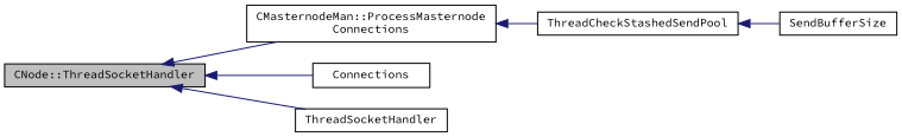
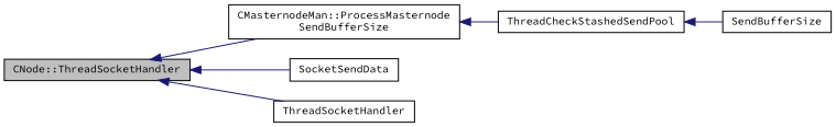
  digraph {
    fontname="Source Code Pro"
    rankdir=LR
    node [color=black fillcolor=white fontname="Source Code Pro" fontsize=10 shape=record style=filled]
    edge [color=midnightblue dir=back fontname="Source Code Pro" fontsize=10 labelfontname=Helvetica labelfontsize=10 style=solid]
    n1 [fillcolor=grey75 fontcolor=black height=0.2 label="CNode::ThreadSocketHandler" width=0.4]
-   n2 [height=0.2 label="CMasternodeMan::ProcessMasternode\lConnections" width=0.4]
-   n3 [height=0.2 label=Connections width=0.4]
+   n2 [height=0.2 label="CMasternodeMan::ProcessMasternode\lSendBufferSize" width=0.4]
+   n3 [height=0.2 label=SocketSendData width=0.4]
    n4 [height=0.2 label=ThreadSocketHandler width=0.4]
    n5 [height=0.2 label=ThreadCheckStashedSendPool width=0.4]
    n6 [height=0.2 label=SendBufferSize width=0.4]
    n1 -> n2
    n1 -> n3
    n1 -> n4
    n2 -> n5
    n5 -> n6
  }
